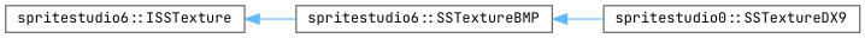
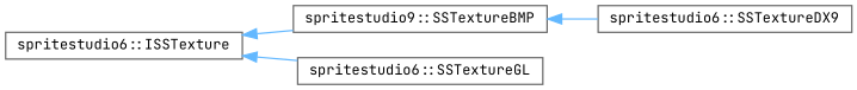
  digraph {
    fontname="JetBrains Mono"
    rankdir=LR
    node [color=grey40 fillcolor=white fontname="JetBrains Mono" fontsize=10 shape=box style=filled]
    edge [color=steelblue1 dir=back fontname="JetBrains Mono" fontsize=10 labelfontname=Helvetica labelfontsize=10 style=solid]
    n1 [height=0.2 label="spritestudio6::ISSTexture" width=0.4]
-   n2 [height=0.2 label="spritestudio6::SSTextureBMP" width=0.4]
-   n4 [height=0.2 label="spritestudio0::SSTextureDX9" width=0.4]
+   n2 [height=0.2 label="spritestudio9::SSTextureBMP" width=0.4]
+   n3 [height=0.2 label="spritestudio6::SSTextureGL" width=0.4]
+   n4 [height=0.2 label="spritestudio6::SSTextureDX9" width=0.4]
    n1 -> n2
+   n1 -> n3
    n2 -> n4
  }
